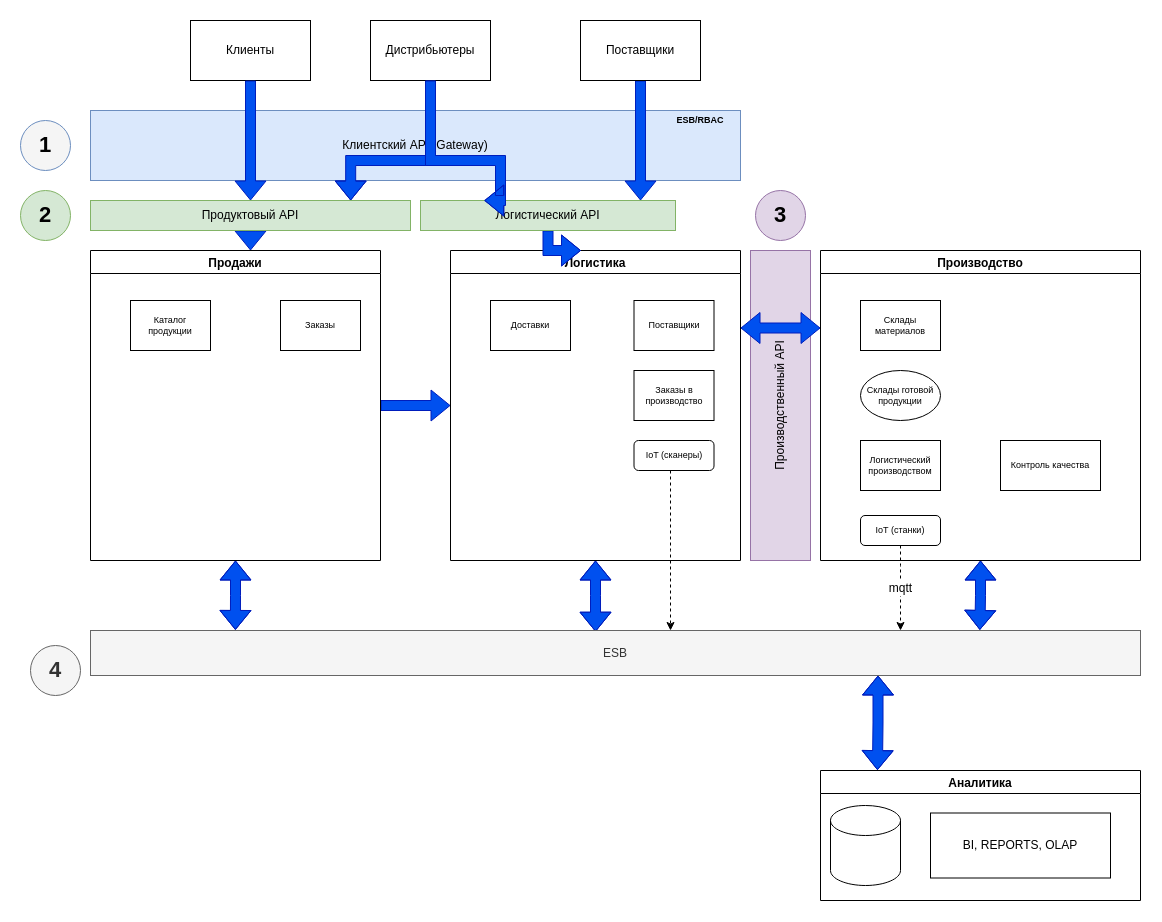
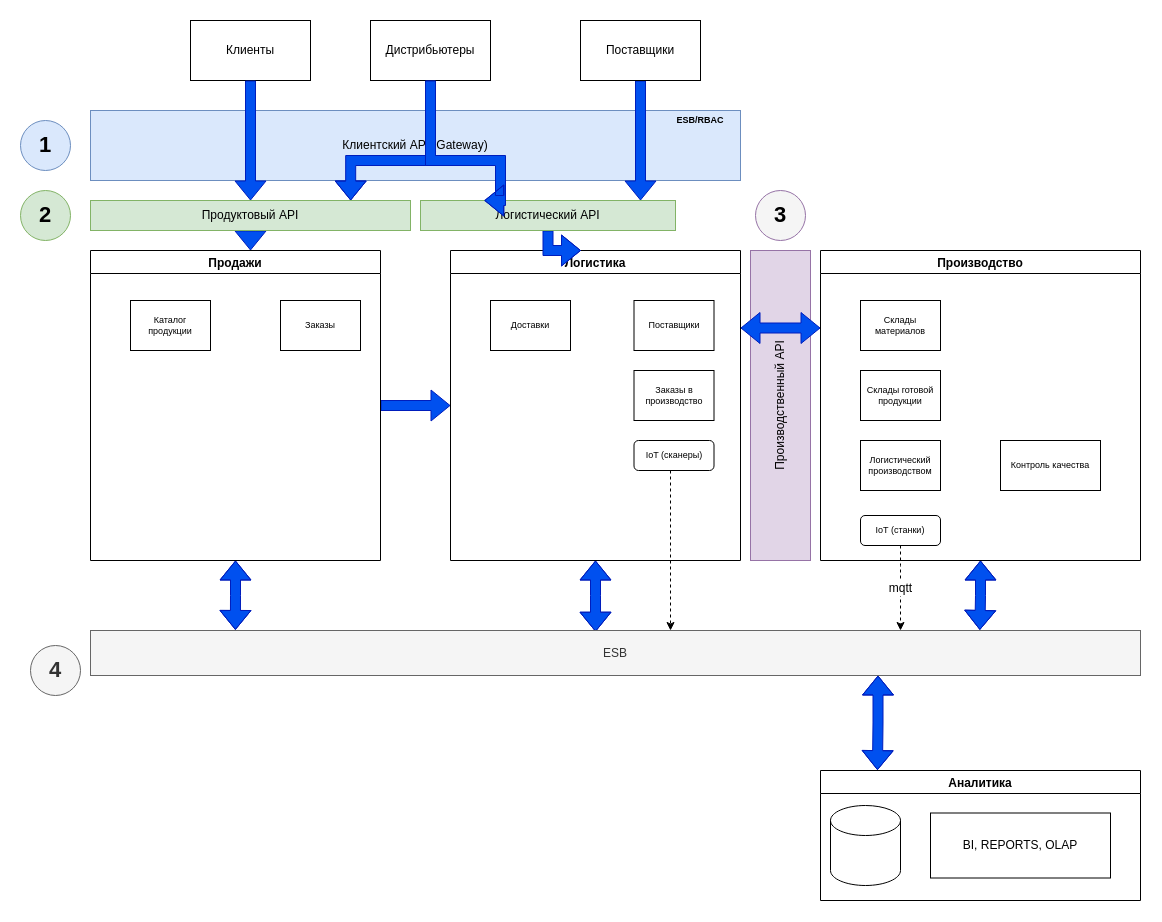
  <mxCell id="0" />
  <mxCell id="1" parent="0" />
  <mxCell id="2" value="Клиенты" style="rounded=0;whiteSpace=wrap;html=1;fillColor=default;strokeColor=default;fontColor=default;" parent="1" vertex="1"><mxGeometry x="190" y="20" width="120" height="60" as="geometry" /></mxCell>
  <mxCell id="3" value="Дистрибьютеры" style="rounded=0;whiteSpace=wrap;html=1;fillColor=default;strokeColor=default;fontColor=default;" parent="1" vertex="1"><mxGeometry x="370" y="20" width="120" height="60" as="geometry" /></mxCell>
  <mxCell id="4" style="edgeStyle=orthogonalEdgeStyle;rounded=0;orthogonalLoop=1;jettySize=auto;html=1;exitX=1;exitY=0.5;exitDx=0;exitDy=0;entryX=0;entryY=0.5;entryDx=0;entryDy=0;fontSize=12;shape=flexArrow;fillColor=#0050ef;strokeColor=#001DBC;" edge="1" parent="1" source="6" target="10"><mxGeometry relative="1" as="geometry" /></mxCell>
  <mxCell id="5" style="edgeStyle=orthogonalEdgeStyle;shape=flexArrow;rounded=0;orthogonalLoop=1;jettySize=auto;html=1;exitX=0.5;exitY=1;exitDx=0;exitDy=0;entryX=0.138;entryY=-0.012;entryDx=0;entryDy=0;entryPerimeter=0;fontSize=12;fillColor=#0050ef;strokeColor=#001DBC;startArrow=block;" edge="1" parent="1" source="6" target="39"><mxGeometry relative="1" as="geometry" /></mxCell>
  <mxCell id="6" value="Продажи" style="swimlane;fillColor=default;strokeColor=default;fontColor=default;" parent="1" vertex="1"><mxGeometry x="90" y="250" width="290" height="310" as="geometry" /></mxCell>
  <mxCell id="7" value="Каталог продукции" style="rounded=0;whiteSpace=wrap;html=1;fontSize=9;fontColor=default;strokeColor=default;fillColor=default;" parent="6" vertex="1"><mxGeometry x="40" y="50" width="80" height="50" as="geometry" /></mxCell>
  <mxCell id="8" value="Заказы" style="rounded=0;whiteSpace=wrap;html=1;fontSize=9;fontColor=default;strokeColor=default;fillColor=default;" parent="6" vertex="1"><mxGeometry x="190" y="50" width="80" height="50" as="geometry" /></mxCell>
  <mxCell id="9" style="edgeStyle=orthogonalEdgeStyle;shape=flexArrow;rounded=0;orthogonalLoop=1;jettySize=auto;html=1;exitX=0.5;exitY=1;exitDx=0;exitDy=0;entryX=0.481;entryY=0.027;entryDx=0;entryDy=0;entryPerimeter=0;fontSize=12;fillColor=#0050ef;strokeColor=#001DBC;startArrow=block;" edge="1" parent="1" source="10" target="39"><mxGeometry relative="1" as="geometry" /></mxCell>
  <mxCell id="10" value="Логистика" style="swimlane;fillColor=default;strokeColor=default;fontColor=default;" parent="1" vertex="1"><mxGeometry x="450" y="250" width="290" height="310" as="geometry" /></mxCell>
  <mxCell id="11" value="Доставки" style="rounded=0;whiteSpace=wrap;html=1;fontSize=9;fontColor=default;strokeColor=default;fillColor=default;" parent="10" vertex="1"><mxGeometry x="40" y="50" width="80" height="50" as="geometry" /></mxCell>
  <mxCell id="12" value="Поставщики" style="rounded=0;whiteSpace=wrap;html=1;fontSize=9;fontColor=default;strokeColor=default;fillColor=default;" parent="10" vertex="1"><mxGeometry x="183.5" y="50" width="80" height="50" as="geometry" /></mxCell>
  <mxCell id="13" value="Заказы в производство" style="rounded=0;whiteSpace=wrap;html=1;fontSize=9;fontColor=default;strokeColor=default;fillColor=default;" parent="10" vertex="1"><mxGeometry x="183.5" y="120" width="80" height="50" as="geometry" /></mxCell>
  <mxCell id="14" value="IoT (сканеры)" style="rounded=1;whiteSpace=wrap;html=1;fontSize=9;fontColor=default;strokeColor=default;fillColor=default;" parent="10" vertex="1"><mxGeometry x="183.5" y="190" width="80" height="30" as="geometry" /></mxCell>
  <mxCell id="15" style="edgeStyle=orthogonalEdgeStyle;shape=flexArrow;rounded=0;orthogonalLoop=1;jettySize=auto;html=1;exitX=0.5;exitY=1;exitDx=0;exitDy=0;entryX=0.847;entryY=-0.012;entryDx=0;entryDy=0;entryPerimeter=0;fontSize=12;fillColor=#0050ef;strokeColor=#001DBC;startArrow=block;" edge="1" parent="1" source="16" target="39"><mxGeometry relative="1" as="geometry" /></mxCell>
  <mxCell id="16" value="Производство" style="swimlane;fillColor=default;strokeColor=default;fontColor=default;" parent="1" vertex="1"><mxGeometry x="820" y="250" width="320" height="310" as="geometry" /></mxCell>
  <mxCell id="17" value="Склады материалов" style="rounded=0;whiteSpace=wrap;html=1;fontSize=9;fontColor=default;strokeColor=default;fillColor=default;" parent="16" vertex="1"><mxGeometry x="40" y="50" width="80" height="50" as="geometry" /></mxCell>
- <mxCell id="18" value="Склады готовой продукции" style="ellipse;whiteSpace=wrap;html=1;fontSize=9;fontColor=default;strokeColor=default;fillColor=default;" parent="16" vertex="1"><mxGeometry x="40" y="120" width="80" height="50" as="geometry" /></mxCell>
+ <mxCell id="18" value="Склады готовой продукции" style="rounded=0;whiteSpace=wrap;html=1;fontSize=9;fontColor=default;strokeColor=default;fillColor=default;" parent="16" vertex="1"><mxGeometry x="40" y="120" width="80" height="50" as="geometry" /></mxCell>
  <mxCell id="19" value="IoT (станки)" style="rounded=1;whiteSpace=wrap;html=1;fontSize=9;fontColor=default;strokeColor=default;fillColor=default;" parent="16" vertex="1"><mxGeometry x="40" y="265" width="80" height="30" as="geometry" /></mxCell>
  <mxCell id="20" value="Контроль качества" style="rounded=0;whiteSpace=wrap;html=1;fontSize=9;fontColor=default;strokeColor=default;fillColor=default;" parent="16" vertex="1"><mxGeometry x="180" y="190" width="100" height="50" as="geometry" /></mxCell>
  <mxCell id="21" value="Логистический производством" style="rounded=0;whiteSpace=wrap;html=1;fontSize=9;fontColor=default;strokeColor=default;fillColor=default;" parent="16" vertex="1"><mxGeometry x="40" y="190" width="80" height="50" as="geometry" /></mxCell>
  <mxCell id="22" value="Клиентский API (Gateway)" style="rounded=0;whiteSpace=wrap;html=1;strokeColor=#6c8ebf;fillColor=#dae8fc;" parent="1" vertex="1"><mxGeometry x="90" y="110" width="650" height="70" as="geometry" /></mxCell>
  <mxCell id="23" style="edgeStyle=orthogonalEdgeStyle;rounded=0;orthogonalLoop=1;jettySize=auto;html=1;labelBackgroundColor=default;fontSize=9;fontColor=default;strokeColor=#001DBC;shape=flexArrow;fillColor=#0050ef;" parent="1" source="24" edge="1"><mxGeometry relative="1" as="geometry"><mxPoint x="250" y="250" as="targetPoint" /></mxGeometry></mxCell>
  <mxCell id="24" value="Продуктовый API" style="rounded=0;whiteSpace=wrap;html=1;strokeColor=#82b366;fillColor=#d5e8d4;" parent="1" vertex="1"><mxGeometry x="90" y="200" width="320" height="30" as="geometry" /></mxCell>
  <mxCell id="25" style="edgeStyle=orthogonalEdgeStyle;rounded=0;orthogonalLoop=1;jettySize=auto;html=1;labelBackgroundColor=default;fontSize=9;fontColor=default;strokeColor=#001DBC;fillColor=#0050ef;shape=flexArrow;" parent="1" source="26" edge="1"><mxGeometry relative="1" as="geometry"><mxPoint x="580" y="250" as="targetPoint" /></mxGeometry></mxCell>
  <mxCell id="26" value="Логистический API" style="rounded=0;whiteSpace=wrap;html=1;strokeColor=#82b366;fillColor=#d5e8d4;" parent="1" vertex="1"><mxGeometry x="420" y="200" width="255" height="30" as="geometry" /></mxCell>
  <mxCell id="27" value="Производственный API" style="rounded=0;whiteSpace=wrap;html=1;strokeColor=#9673a6;fillColor=#e1d5e7;horizontal=0;" parent="1" vertex="1"><mxGeometry x="750" y="250" width="60" height="310" as="geometry" /></mxCell>
  <mxCell id="28" value="" style="shape=flexArrow;endArrow=classic;startArrow=classic;html=1;rounded=0;fontColor=default;entryX=0;entryY=0.25;entryDx=0;entryDy=0;labelBackgroundColor=default;exitX=1;exitY=0.25;exitDx=0;exitDy=0;strokeColor=#001DBC;fillColor=#0050ef;" parent="1" source="10" target="16" edge="1"><mxGeometry width="100" height="100" relative="1" as="geometry"><mxPoint x="790" y="210" as="sourcePoint" /><mxPoint x="890" y="110" as="targetPoint" /></mxGeometry></mxCell>
  <mxCell id="29" style="edgeStyle=orthogonalEdgeStyle;rounded=0;orthogonalLoop=1;jettySize=auto;html=1;entryX=0.813;entryY=0;entryDx=0;entryDy=0;entryPerimeter=0;labelBackgroundColor=default;fontColor=default;strokeColor=#001DBC;fillColor=#0050ef;shape=flexArrow;" parent="1" source="3" target="24" edge="1"><mxGeometry relative="1" as="geometry"><Array as="points"><mxPoint x="430" y="160" /><mxPoint x="350" y="160" /></Array></mxGeometry></mxCell>
  <mxCell id="30" style="edgeStyle=orthogonalEdgeStyle;rounded=0;orthogonalLoop=1;jettySize=auto;html=1;labelBackgroundColor=default;fontColor=default;strokeColor=#001DBC;entryX=0.25;entryY=0;entryDx=0;entryDy=0;fillColor=#0050ef;shape=flexArrow;" parent="1" source="3" target="26" edge="1"><mxGeometry relative="1" as="geometry"><Array as="points"><mxPoint x="430" y="160" /><mxPoint x="500" y="160" /></Array></mxGeometry></mxCell>
  <mxCell id="31" style="edgeStyle=orthogonalEdgeStyle;rounded=0;orthogonalLoop=1;jettySize=auto;html=1;labelBackgroundColor=default;fontColor=default;strokeColor=#001DBC;shape=flexArrow;fillColor=#0050ef;" parent="1" source="2" target="24" edge="1"><mxGeometry relative="1" as="geometry" /></mxCell>
  <mxCell id="32" value="ESB/RBAC" style="text;html=1;strokeColor=none;fillColor=none;align=center;verticalAlign=middle;whiteSpace=wrap;rounded=0;fontColor=default;fontStyle=1;fontSize=9;" parent="1" vertex="1"><mxGeometry x="660" y="110" width="80" height="20" as="geometry" /></mxCell>
  <mxCell id="33" style="edgeStyle=orthogonalEdgeStyle;rounded=0;orthogonalLoop=1;jettySize=auto;html=1;labelBackgroundColor=default;fontSize=9;fontColor=default;strokeColor=#001DBC;shape=flexArrow;fillColor=#0050ef;" parent="1" source="34" target="26" edge="1"><mxGeometry relative="1" as="geometry"><mxPoint x="640" y="190" as="targetPoint" /><Array as="points"><mxPoint x="640" y="200" /><mxPoint x="640" y="200" /></Array></mxGeometry></mxCell>
  <mxCell id="34" value="Поставщики" style="rounded=0;whiteSpace=wrap;html=1;fillColor=default;strokeColor=default;fontColor=default;" parent="1" vertex="1"><mxGeometry x="580" y="20" width="120" height="60" as="geometry" /></mxCell>
  <mxCell id="35" value="Аналитика" style="swimlane;fontSize=12;fontColor=default;strokeColor=default;fillColor=default;" parent="1" vertex="1"><mxGeometry x="820" y="770" width="320" height="130" as="geometry" /></mxCell>
  <mxCell id="36" value="BI, REPORTS, OLAP" style="rounded=0;whiteSpace=wrap;html=1;fontSize=12;" vertex="1" parent="35"><mxGeometry x="110" y="42.5" width="180" height="65" as="geometry" /></mxCell>
  <mxCell id="37" value="" style="shape=cylinder3;whiteSpace=wrap;html=1;boundedLbl=1;backgroundOutline=1;size=15;fontSize=12;" vertex="1" parent="35"><mxGeometry x="10" y="35" width="70" height="80" as="geometry" /></mxCell>
  <mxCell id="38" style="edgeStyle=orthogonalEdgeStyle;shape=flexArrow;rounded=0;orthogonalLoop=1;jettySize=auto;html=1;exitX=0.75;exitY=1;exitDx=0;exitDy=0;entryX=0.178;entryY=-0.003;entryDx=0;entryDy=0;entryPerimeter=0;fontSize=12;fillColor=#0050ef;strokeColor=#001DBC;startArrow=block;" edge="1" parent="1" source="39" target="35"><mxGeometry relative="1" as="geometry" /></mxCell>
  <mxCell id="39" value="ESB" style="rounded=0;whiteSpace=wrap;html=1;fontSize=12;fillColor=#f5f5f5;fontColor=#333333;strokeColor=#666666;" vertex="1" parent="1"><mxGeometry x="90" y="630" width="1050" height="45" as="geometry" /></mxCell>
  <mxCell id="40" value="mqtt" style="edgeStyle=orthogonalEdgeStyle;rounded=0;orthogonalLoop=1;jettySize=auto;html=1;fontSize=12;dashed=1;" edge="1" parent="1" source="19" target="39"><mxGeometry relative="1" as="geometry"><Array as="points"><mxPoint x="900" y="565" /><mxPoint x="900" y="565" /></Array></mxGeometry></mxCell>
  <mxCell id="41" style="edgeStyle=orthogonalEdgeStyle;rounded=0;orthogonalLoop=1;jettySize=auto;html=1;fontSize=12;dashed=1;" edge="1" parent="1" source="14" target="39"><mxGeometry relative="1" as="geometry"><Array as="points"><mxPoint x="670" y="550" /><mxPoint x="670" y="550" /></Array></mxGeometry></mxCell>
- <mxCell id="42" value="1" style="ellipse;whiteSpace=wrap;html=1;aspect=fixed;fontSize=22;fontStyle=1;fillColor=#f5f5f5;strokeColor=#6c8ebf;" vertex="1" parent="1"><mxGeometry x="20" y="120" width="50" height="50" as="geometry" /></mxCell>
+ <mxCell id="42" value="1" style="ellipse;whiteSpace=wrap;html=1;aspect=fixed;fontSize=22;fontStyle=1;fillColor=#dae8fc;strokeColor=#6c8ebf;" vertex="1" parent="1"><mxGeometry x="20" y="120" width="50" height="50" as="geometry" /></mxCell>
  <mxCell id="43" value="2" style="ellipse;whiteSpace=wrap;html=1;aspect=fixed;fontSize=22;fontStyle=1;fillColor=#d5e8d4;strokeColor=#82b366;" vertex="1" parent="1"><mxGeometry x="20" y="190" width="50" height="50" as="geometry" /></mxCell>
- <mxCell id="44" value="3" style="ellipse;whiteSpace=wrap;html=1;aspect=fixed;fontSize=22;fontStyle=1;fillColor=#e1d5e7;strokeColor=#9673a6;" vertex="1" parent="1"><mxGeometry x="755" y="190" width="50" height="50" as="geometry" /></mxCell>
+ <mxCell id="44" value="3" style="ellipse;whiteSpace=wrap;html=1;aspect=fixed;fontSize=22;fontStyle=1;fillColor=#f5f5f5;strokeColor=#9673a6;" vertex="1" parent="1"><mxGeometry x="755" y="190" width="50" height="50" as="geometry" /></mxCell>
  <mxCell id="45" value="4" style="ellipse;whiteSpace=wrap;html=1;aspect=fixed;fontSize=22;fontStyle=1;fillColor=#f5f5f5;strokeColor=#666666;fontColor=#333333;" vertex="1" parent="1"><mxGeometry x="30" y="645" width="50" height="50" as="geometry" /></mxCell>
